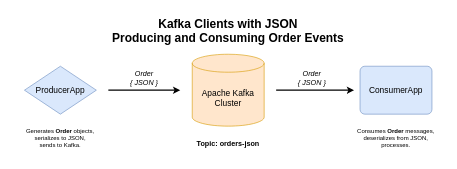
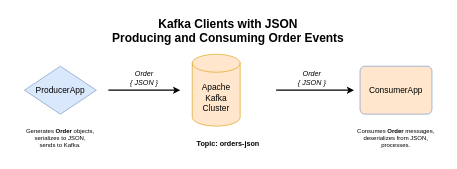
  <mxCell id="0" />
  <mxCell id="1" parent="0" />
  <mxCell id="2" value="Kafka Clients with JSON&lt;div&gt;Producing and Consuming Order Events&lt;/div&gt;" style="text;html=1;strokeColor=none;fillColor=none;align=center;verticalAlign=middle;whiteSpace=wrap;rounded=0;fontSize=20;fontStyle=1;" parent="1" vertex="1"><mxGeometry x="40" y="20" width="680" height="60" as="geometry" /></mxCell>
  <mxCell id="3" value="ProducerApp" style="rhombus;whiteSpace=wrap;html=1;fillColor=#dae8fc;strokeColor=#6c8ebf;arcSize=10;fontSize=14;" parent="1" vertex="1"><mxGeometry x="40" y="110" width="120" height="80" as="geometry" /></mxCell>
- <mxCell id="4" value="Apache Kafka Cluster" style="shape=cylinder3;whiteSpace=wrap;html=1;boundedLbl=1;backgroundOutline=1;size=15;fillColor=#ffe6cc;strokeColor=#d79b00;fontSize=14;" parent="1" vertex="1"><mxGeometry x="320" y="90" width="120" height="120" as="geometry" /></mxCell>
- <mxCell id="5" value="ConsumerApp" style="rounded=1;whiteSpace=wrap;html=1;fillColor=#dae8fc;strokeColor=#6c8ebf;arcSize=10;fontSize=14;" parent="1" vertex="1"><mxGeometry x="600" y="110" width="120" height="80" as="geometry" /></mxCell>
+ <mxCell id="4" value="Apache Kafka Cluster" style="shape=cylinder3;whiteSpace=wrap;html=1;boundedLbl=1;backgroundOutline=1;size=15;fillColor=#ffe6cc;strokeColor=#d79b00;fontSize=14;" parent="1" vertex="1"><mxGeometry x="320" y="90" width="80" height="120" as="geometry" /></mxCell>
+ <mxCell id="5" value="ConsumerApp" style="rounded=1;whiteSpace=wrap;html=1;fillColor=#ffe6cc;strokeColor=#6c8ebf;arcSize=10;fontSize=14;" parent="1" vertex="1"><mxGeometry x="600" y="110" width="120" height="80" as="geometry" /></mxCell>
  <mxCell id="6" value="" style="endArrow=classic;html=1;rounded=0;strokeWidth=2;strokeColor=#000000;" parent="1" edge="1"><mxGeometry width="50" height="50" relative="1" as="geometry"><mxPoint x="180" y="150" as="sourcePoint" /><mxPoint x="300" y="150" as="targetPoint" /></mxGeometry></mxCell>
  <mxCell id="7" value="" style="endArrow=classic;html=1;rounded=0;strokeWidth=2;strokeColor=#000000;" parent="1" edge="1"><mxGeometry width="50" height="50" relative="1" as="geometry"><mxPoint x="460" y="150" as="sourcePoint" /><mxPoint x="590" y="150" as="targetPoint" /></mxGeometry></mxCell>
  <mxCell id="8" value="Order&lt;br&gt;{ JSON }" style="text;html=1;strokeColor=none;fillColor=none;align=center;verticalAlign=middle;whiteSpace=wrap;rounded=0;fontSize=12;fontStyle=2;labelBackgroundColor=#ffffff;labelBorderColor=none;" parent="1" vertex="1"><mxGeometry x="200" y="110" width="80" height="40" as="geometry" /></mxCell>
  <mxCell id="9" value="Order&lt;br&gt;{ JSON }" style="text;html=1;strokeColor=none;fillColor=none;align=center;verticalAlign=middle;whiteSpace=wrap;rounded=0;fontSize=12;fontStyle=2;labelBackgroundColor=#ffffff;labelBorderColor=none;" parent="1" vertex="1"><mxGeometry x="480" y="110" width="80" height="40" as="geometry" /></mxCell>
  <mxCell id="10" value="Topic: orders-json" style="text;html=1;strokeColor=none;fillColor=none;align=center;verticalAlign=middle;whiteSpace=wrap;rounded=0;fontSize=12;fontStyle=1;" parent="1" vertex="1"><mxGeometry x="320" y="225" width="120" height="30" as="geometry" /></mxCell>
  <mxCell id="11" value="Generates &lt;b&gt;Order&lt;/b&gt; objects,&lt;br&gt;serializes to JSON,&lt;br&gt;sends to Kafka." style="text;html=1;strokeColor=none;fillColor=none;align=center;verticalAlign=middle;whiteSpace=wrap;rounded=0;fontSize=10;" parent="1" vertex="1"><mxGeometry x="20" y="200" width="160" height="60" as="geometry" /></mxCell>
  <mxCell id="12" value="Consumes &lt;b&gt;Order&lt;/b&gt; messages,&lt;br&gt;deserializes from JSON,&lt;br&gt;processes." style="text;html=1;strokeColor=none;fillColor=none;align=center;verticalAlign=middle;whiteSpace=wrap;rounded=0;fontSize=10;" parent="1" vertex="1"><mxGeometry x="580" y="200" width="160" height="60" as="geometry" /></mxCell>
